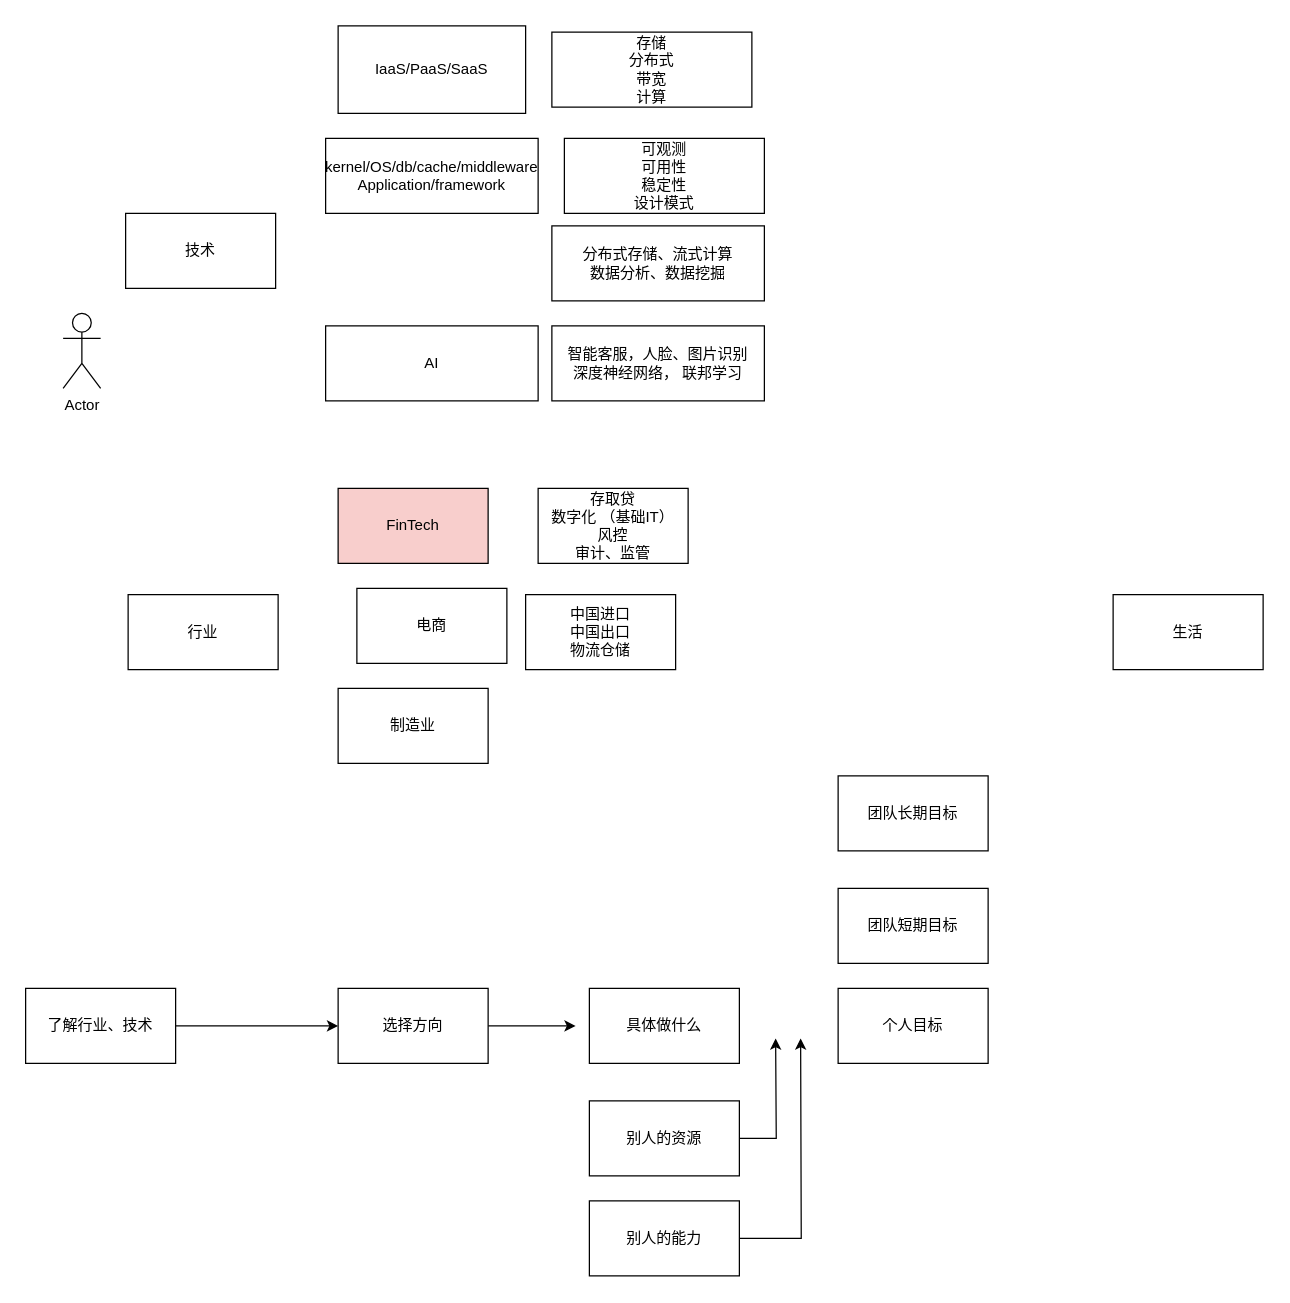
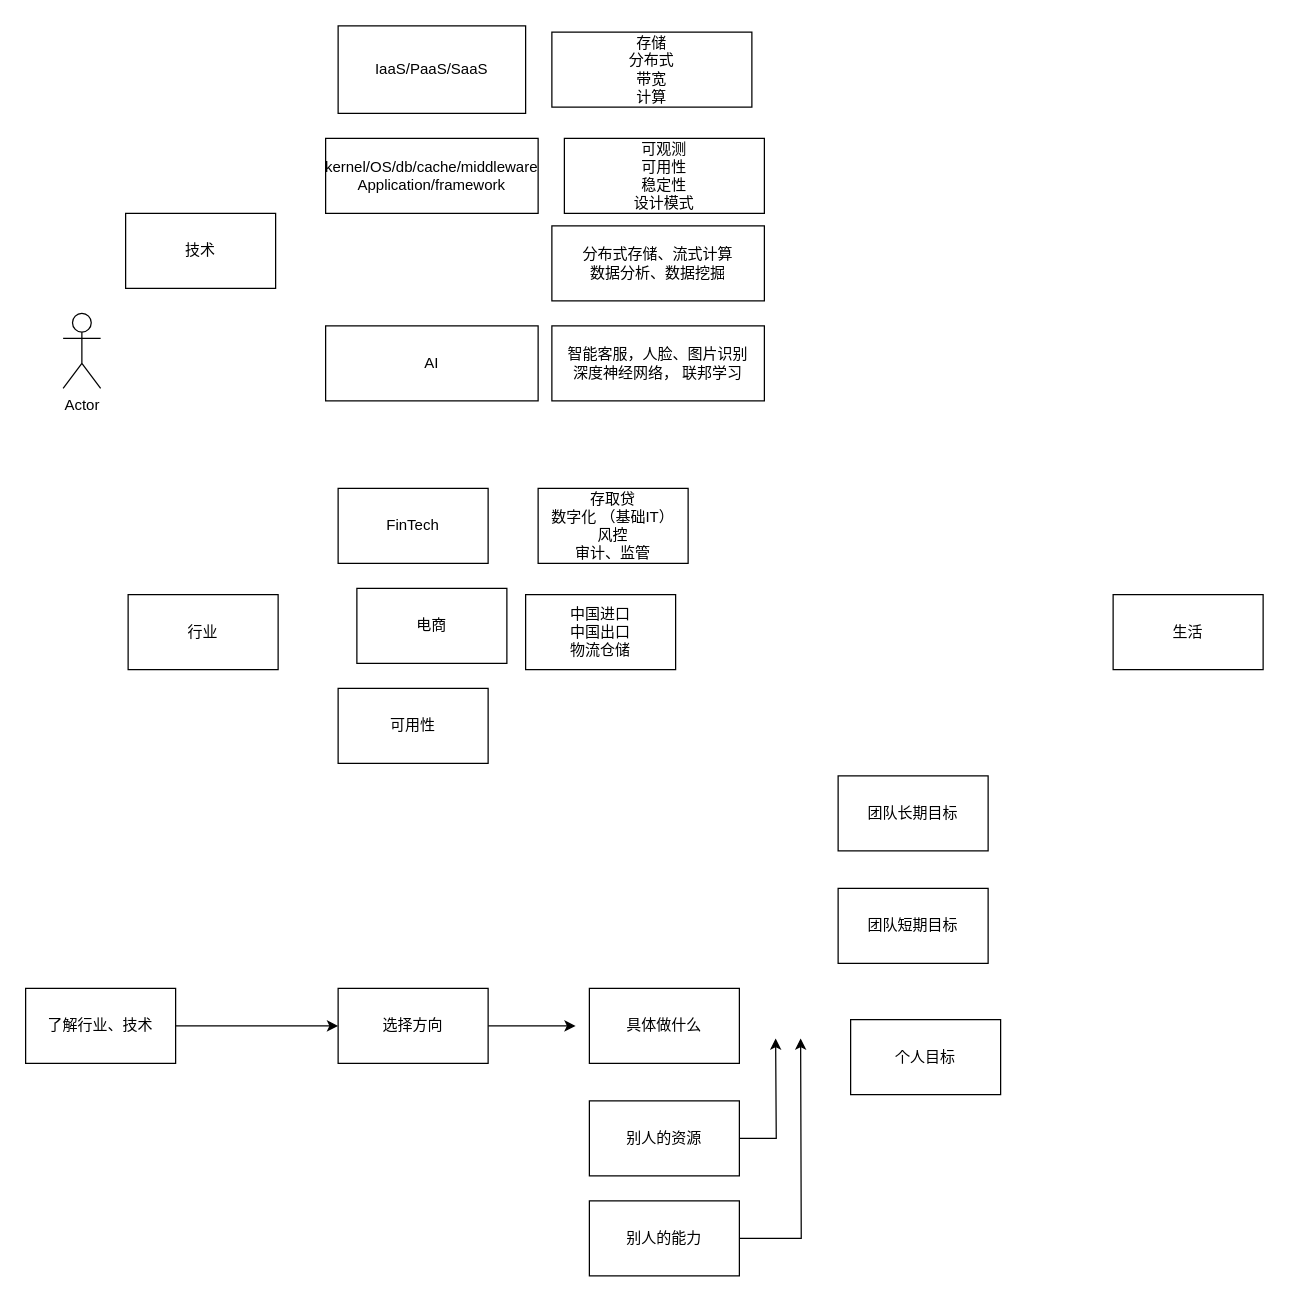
  <mxCell id="0" />
  <mxCell id="1" parent="0" />
  <mxCell id="2" value="Actor" style="shape=umlActor;verticalLabelPosition=bottom;verticalAlign=top;html=1;outlineConnect=0;" vertex="1" parent="1"><mxGeometry x="50" y="250" width="30" height="60" as="geometry" /></mxCell>
  <mxCell id="3" value="行业" style="rounded=0;whiteSpace=wrap;html=1;" vertex="1" parent="1"><mxGeometry x="102" y="475" width="120" height="60" as="geometry" /></mxCell>
  <mxCell id="4" value="技术" style="rounded=0;whiteSpace=wrap;html=1;" vertex="1" parent="1"><mxGeometry x="100" y="170" width="120" height="60" as="geometry" /></mxCell>
  <mxCell id="5" value="IaaS/PaaS/SaaS" style="rounded=0;whiteSpace=wrap;html=1;" vertex="1" parent="1"><mxGeometry x="270" y="20" width="150" height="70" as="geometry" /></mxCell>
  <mxCell id="6" value="kernel/OS/db/cache/middleware&lt;br&gt;Application/framework" style="rounded=0;whiteSpace=wrap;html=1;" vertex="1" parent="1"><mxGeometry x="260" y="110" width="170" height="60" as="geometry" /></mxCell>
  <mxCell id="7" value="存储&lt;br&gt;分布式&lt;br&gt;带宽&lt;br&gt;计算" style="rounded=0;whiteSpace=wrap;html=1;" vertex="1" parent="1"><mxGeometry x="441" y="25" width="160" height="60" as="geometry" /></mxCell>
  <mxCell id="8" value="AI" style="rounded=0;whiteSpace=wrap;html=1;" vertex="1" parent="1"><mxGeometry x="260" y="260" width="170" height="60" as="geometry" /></mxCell>
  <mxCell id="9" value="分布式存储、流式计算&lt;br&gt;数据分析、数据挖掘" style="rounded=0;whiteSpace=wrap;html=1;" vertex="1" parent="1"><mxGeometry x="441" y="180" width="170" height="60" as="geometry" /></mxCell>
  <mxCell id="10" value="智能客服，人脸、图片识别&lt;br&gt;深度神经网络， 联邦学习" style="rounded=0;whiteSpace=wrap;html=1;" vertex="1" parent="1"><mxGeometry x="441" y="260" width="170" height="60" as="geometry" /></mxCell>
  <mxCell id="11" value="可观测&lt;br&gt;可用性&lt;br&gt;稳定性&lt;br&gt;设计模式" style="rounded=0;whiteSpace=wrap;html=1;" vertex="1" parent="1"><mxGeometry x="451" y="110" width="160" height="60" as="geometry" /></mxCell>
  <mxCell id="12" style="edgeStyle=orthogonalEdgeStyle;rounded=0;orthogonalLoop=1;jettySize=auto;html=1;exitX=1;exitY=0.5;exitDx=0;exitDy=0;" edge="1" parent="1" source="13"><mxGeometry relative="1" as="geometry"><mxPoint x="270" y="820" as="targetPoint" /></mxGeometry></mxCell>
  <mxCell id="13" value="了解行业、技术" style="rounded=0;whiteSpace=wrap;html=1;" vertex="1" parent="1"><mxGeometry x="20" y="790" width="120" height="60" as="geometry" /></mxCell>
  <mxCell id="14" style="edgeStyle=orthogonalEdgeStyle;rounded=0;orthogonalLoop=1;jettySize=auto;html=1;" edge="1" parent="1" source="15"><mxGeometry relative="1" as="geometry"><mxPoint x="460" y="820" as="targetPoint" /></mxGeometry></mxCell>
  <mxCell id="15" value="选择方向" style="rounded=0;whiteSpace=wrap;html=1;" vertex="1" parent="1"><mxGeometry x="270" y="790" width="120" height="60" as="geometry" /></mxCell>
  <mxCell id="16" value="具体做什么" style="rounded=0;whiteSpace=wrap;html=1;" vertex="1" parent="1"><mxGeometry x="471" y="790" width="120" height="60" as="geometry" /></mxCell>
- <mxCell id="17" value="个人目标" style="rounded=0;whiteSpace=wrap;html=1;" vertex="1" parent="1"><mxGeometry x="670" y="790" width="120" height="60" as="geometry" /></mxCell>
- <mxCell id="18" value="FinTech" style="rounded=0;whiteSpace=wrap;html=1;fillColor=#f8cecc;" vertex="1" parent="1"><mxGeometry x="270" y="390" width="120" height="60" as="geometry" /></mxCell>
+ <mxCell id="17" value="个人目标" style="rounded=0;whiteSpace=wrap;html=1;" vertex="1" parent="1"><mxGeometry x="680" y="815" width="120" height="60" as="geometry" /></mxCell>
+ <mxCell id="18" value="FinTech" style="rounded=0;whiteSpace=wrap;html=1;" vertex="1" parent="1"><mxGeometry x="270" y="390" width="120" height="60" as="geometry" /></mxCell>
  <mxCell id="19" value="电商" style="rounded=0;whiteSpace=wrap;html=1;" vertex="1" parent="1"><mxGeometry x="285" y="470" width="120" height="60" as="geometry" /></mxCell>
- <mxCell id="20" value="制造业" style="rounded=0;whiteSpace=wrap;html=1;" vertex="1" parent="1"><mxGeometry x="270" y="550" width="120" height="60" as="geometry" /></mxCell>
+ <mxCell id="20" value="可用性" style="rounded=0;whiteSpace=wrap;html=1;" vertex="1" parent="1"><mxGeometry x="270" y="550" width="120" height="60" as="geometry" /></mxCell>
  <mxCell id="21" value="生活" style="rounded=0;whiteSpace=wrap;html=1;" vertex="1" parent="1"><mxGeometry x="890" y="475" width="120" height="60" as="geometry" /></mxCell>
  <mxCell id="22" value="中国进口&lt;br&gt;中国出口&lt;br&gt;物流仓储" style="rounded=0;whiteSpace=wrap;html=1;" vertex="1" parent="1"><mxGeometry x="420" y="475" width="120" height="60" as="geometry" /></mxCell>
  <mxCell id="23" value="存取贷&lt;br&gt;数字化 （基础IT）&lt;br&gt;风控&lt;br&gt;审计、监管" style="rounded=0;whiteSpace=wrap;html=1;" vertex="1" parent="1"><mxGeometry x="430" y="390" width="120" height="60" as="geometry" /></mxCell>
  <mxCell id="24" style="edgeStyle=orthogonalEdgeStyle;rounded=0;orthogonalLoop=1;jettySize=auto;html=1;" edge="1" parent="1" source="25"><mxGeometry relative="1" as="geometry"><mxPoint x="620" y="830" as="targetPoint" /></mxGeometry></mxCell>
  <mxCell id="25" value="别人的资源" style="rounded=0;whiteSpace=wrap;html=1;" vertex="1" parent="1"><mxGeometry x="471" y="880" width="120" height="60" as="geometry" /></mxCell>
  <mxCell id="26" style="edgeStyle=orthogonalEdgeStyle;rounded=0;orthogonalLoop=1;jettySize=auto;html=1;" edge="1" parent="1" source="27"><mxGeometry relative="1" as="geometry"><mxPoint x="640" y="830" as="targetPoint" /></mxGeometry></mxCell>
  <mxCell id="27" value="别人的能力" style="rounded=0;whiteSpace=wrap;html=1;" vertex="1" parent="1"><mxGeometry x="471" y="960" width="120" height="60" as="geometry" /></mxCell>
  <mxCell id="28" value="团队短期目标" style="rounded=0;whiteSpace=wrap;html=1;" vertex="1" parent="1"><mxGeometry x="670" y="710" width="120" height="60" as="geometry" /></mxCell>
  <mxCell id="29" value="团队长期目标" style="rounded=0;whiteSpace=wrap;html=1;" vertex="1" parent="1"><mxGeometry x="670" y="620" width="120" height="60" as="geometry" /></mxCell>
